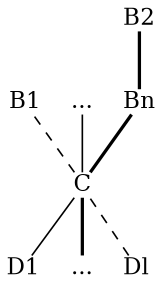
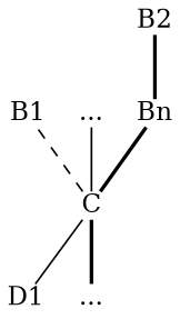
  digraph {
    rankdir=BT
    node [shape=plain]
    edge [arrowhead=none style=bold]
    n1 [label=C]
    n2 [label=<B1>]
    n3 [label="..."]
    n4 [label=<Bn>]
    n5 [label=<B2>]
    n6 [label=<D1>]
    n7 [label="..."]
-   n8 [label=<Dl>]
    n1 -> n2 [style=dashed]
    n1 -> n3 [style=solid]
    n1 -> n4
    n4 -> n5
    n6 -> n1 [style=solid]
    n7 -> n1
-   n8 -> n1 [style=dashed]
  }
